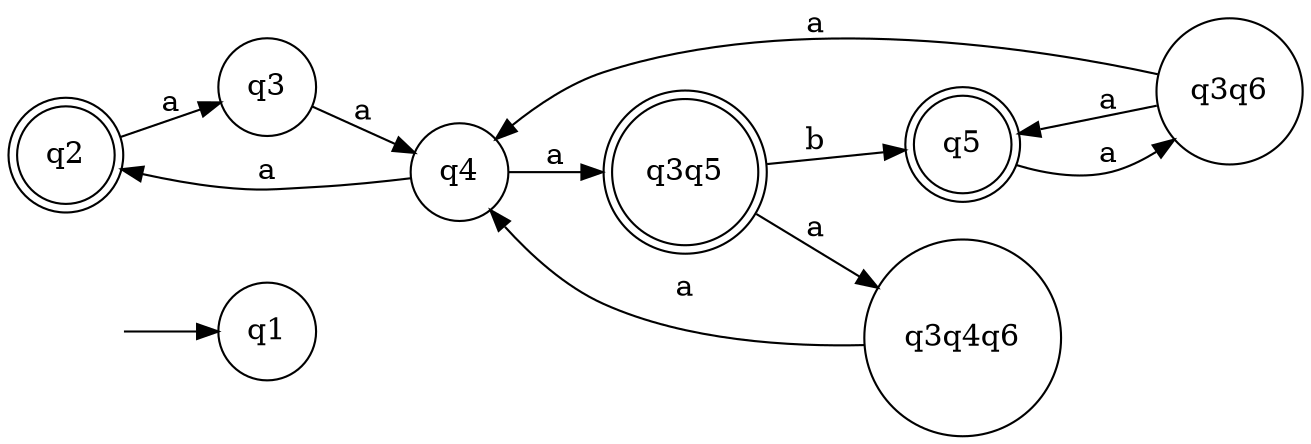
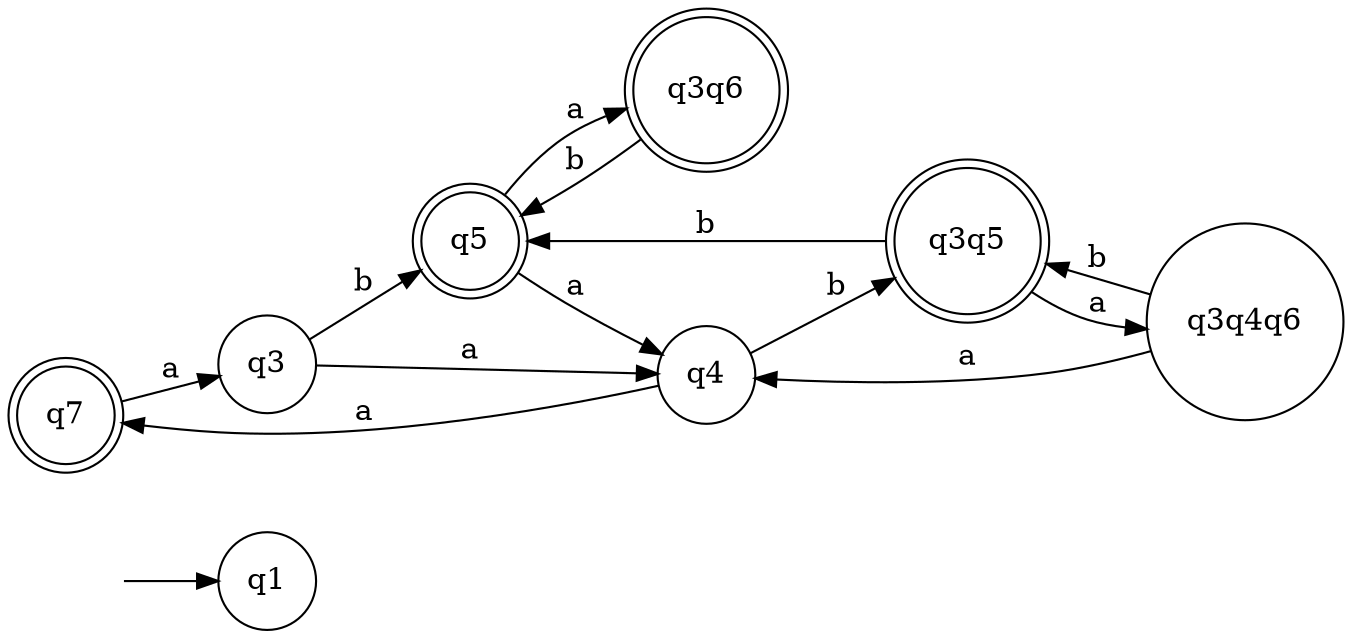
  digraph {
    rankdir=LR
    node [shape=circle]
    "" [shape=none]
    q1
-   q2 [shape=doublecircle]
+   q2 [shape=doublecircle label=q7]
    q3
    q5 [shape=doublecircle]
    q4
-   q3q6
+   q3q6 [shape=doublecircle]
    q3q5 [shape=doublecircle]
    q3q4q6
    "" -> q1
    q2 -> q3 [label=a]
+   q3 -> q5 [label=b]
    q3 -> q4 [label=a]
    q5 -> q3q6 [label=a]
    q4 -> q2 [label=a]
-   q4 -> q3q5 [label=a]
-   q3q6 -> q5 [label=a]
-   q3q6 -> q4 [label=a]
+   q4 -> q3q5 [label=b]
+   q3q6 -> q5 [label=b]
+   q5 -> q4 [label=a]
    q3q5 -> q5 [label=b]
    q3q5 -> q3q4q6 [label=a]
    q3q4q6 -> q4 [label=a]
+   q3q4q6 -> q3q5 [label=b]
  }
